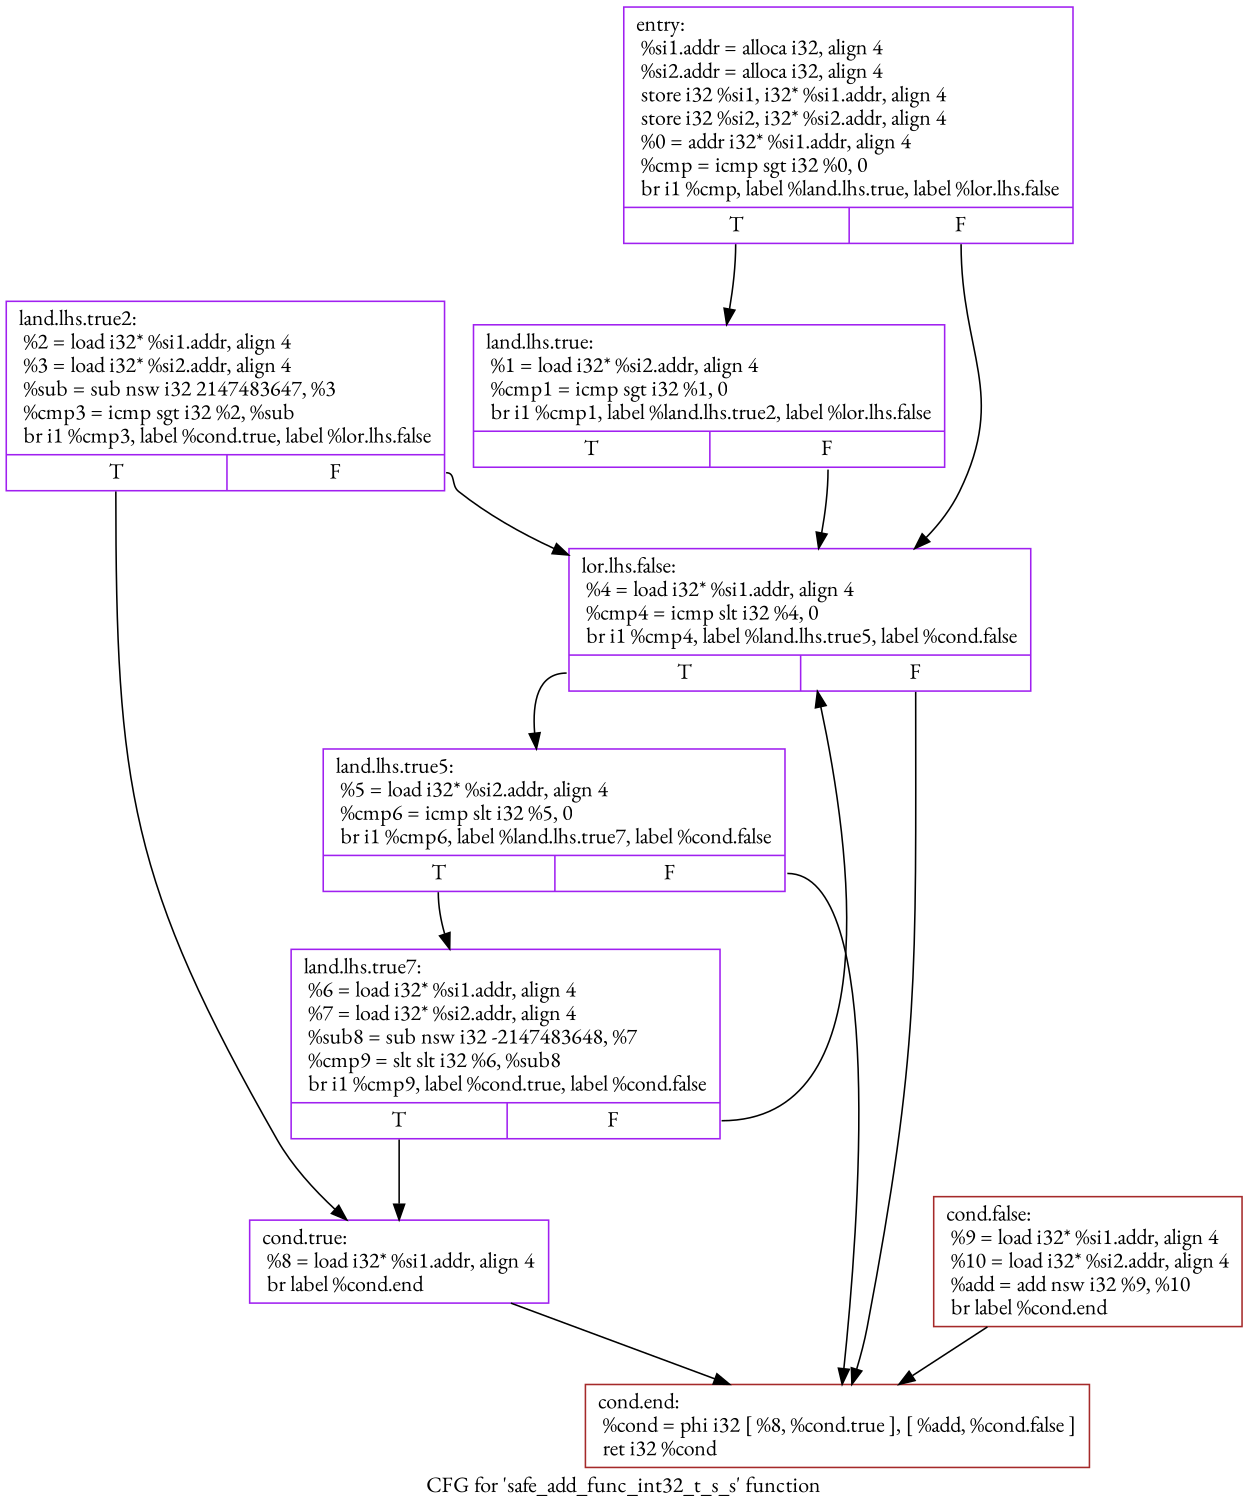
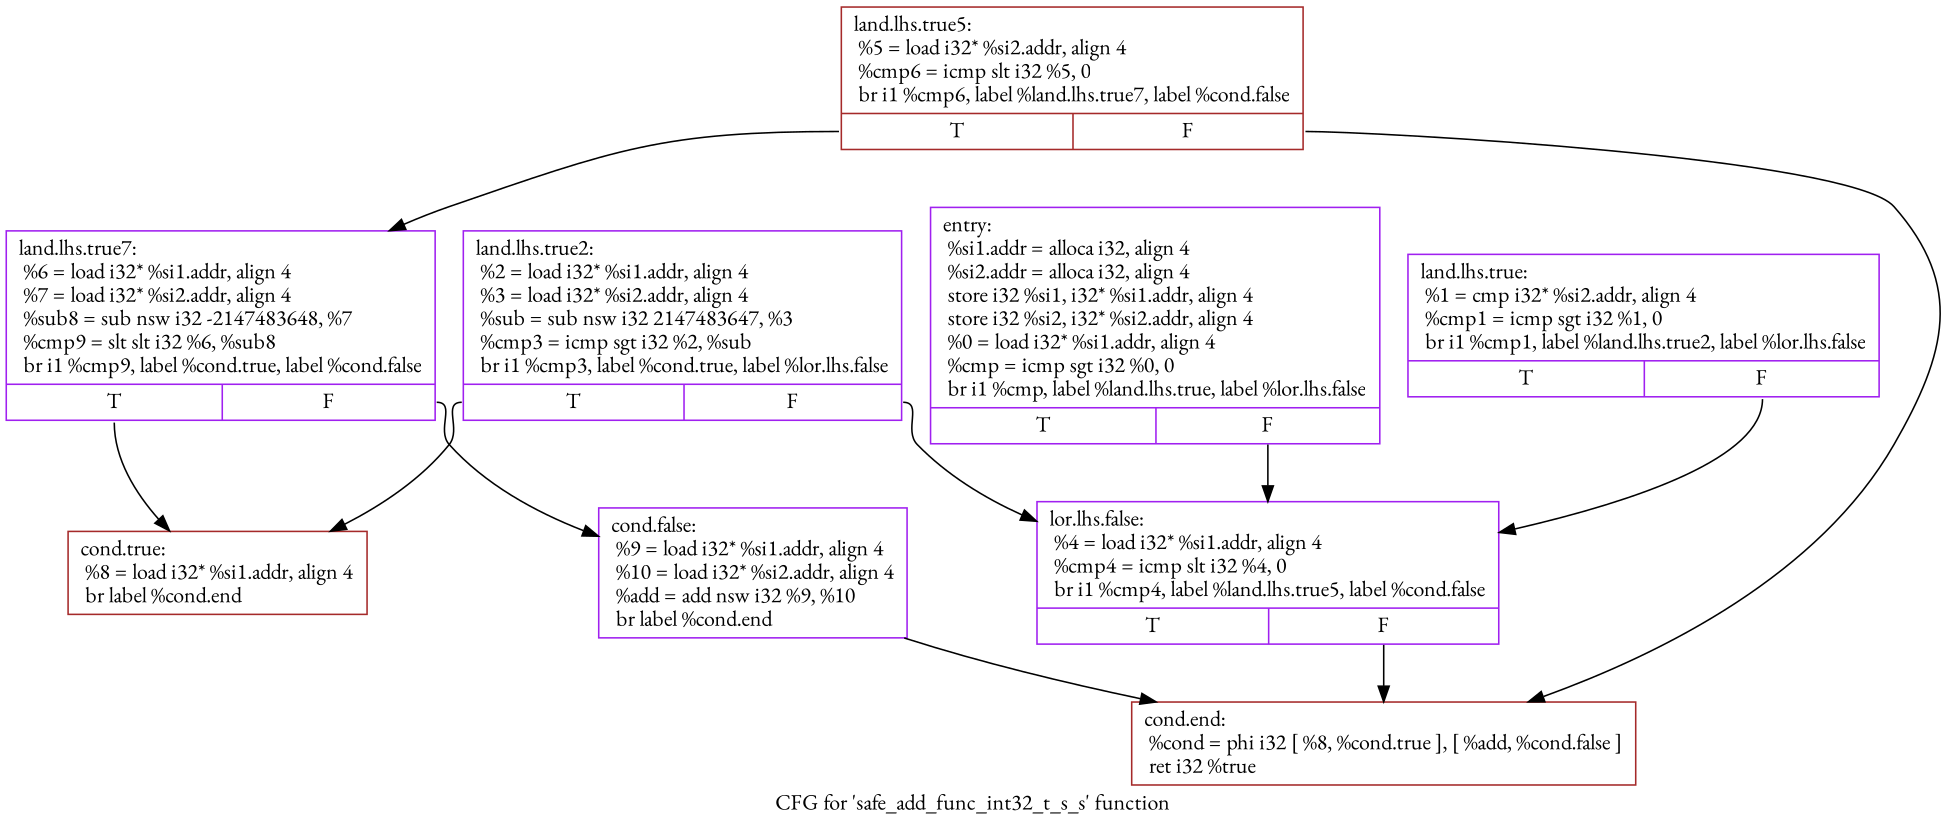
  digraph {
    fontname="EB Garamond"
    label="CFG for 'safe_add_func_int32_t_s_s' function"
    node [color=purple fontname="EB Garamond" shape=record]
    edge [fontname="EB Garamond" tailport=s0]
-   n1 [label="{entry:\l  %si1.addr = alloca i32, align 4\l  %si2.addr = alloca i32, align 4\l  store i32 %si1, i32* %si1.addr, align 4\l  store i32 %si2, i32* %si2.addr, align 4\l  %0 = addr i32* %si1.addr, align 4\l  %cmp = icmp sgt i32 %0, 0\l  br i1 %cmp, label %land.lhs.true, label %lor.lhs.false\l|{<s0>T|<s1>F}}"]
-   n2 [label="{land.lhs.true:                                    \l  %1 = load i32* %si2.addr, align 4\l  %cmp1 = icmp sgt i32 %1, 0\l  br i1 %cmp1, label %land.lhs.true2, label %lor.lhs.false\l|{<s0>T|<s1>F}}"]
+   n1 [label="{entry:\l  %si1.addr = alloca i32, align 4\l  %si2.addr = alloca i32, align 4\l  store i32 %si1, i32* %si1.addr, align 4\l  store i32 %si2, i32* %si2.addr, align 4\l  %0 = load i32* %si1.addr, align 4\l  %cmp = icmp sgt i32 %0, 0\l  br i1 %cmp, label %land.lhs.true, label %lor.lhs.false\l|{<s0>T|<s1>F}}"]
+   n2 [label="{land.lhs.true:                                    \l  %1 = cmp i32* %si2.addr, align 4\l  %cmp1 = icmp sgt i32 %1, 0\l  br i1 %cmp1, label %land.lhs.true2, label %lor.lhs.false\l|{<s0>T|<s1>F}}"]
    n3 [label="{lor.lhs.false:                                    \l  %4 = load i32* %si1.addr, align 4\l  %cmp4 = icmp slt i32 %4, 0\l  br i1 %cmp4, label %land.lhs.true5, label %cond.false\l|{<s0>T|<s1>F}}"]
-   n4 [label="{land.lhs.true5:                                   \l  %5 = load i32* %si2.addr, align 4\l  %cmp6 = icmp slt i32 %5, 0\l  br i1 %cmp6, label %land.lhs.true7, label %cond.false\l|{<s0>T|<s1>F}}"]
-   n5 [color=brown label="{cond.end:                                         \l  %cond = phi i32 [ %8, %cond.true ], [ %add, %cond.false ]\l  ret i32 %cond\l}"]
+   n4 [color=brown label="{land.lhs.true5:                                   \l  %5 = load i32* %si2.addr, align 4\l  %cmp6 = icmp slt i32 %5, 0\l  br i1 %cmp6, label %land.lhs.true7, label %cond.false\l|{<s0>T|<s1>F}}"]
+   n5 [color=brown label="{cond.end:                                         \l  %cond = phi i32 [ %8, %cond.true ], [ %add, %cond.false ]\l  ret i32 %true\l}"]
    n6 [label="{land.lhs.true2:                                   \l  %2 = load i32* %si1.addr, align 4\l  %3 = load i32* %si2.addr, align 4\l  %sub = sub nsw i32 2147483647, %3\l  %cmp3 = icmp sgt i32 %2, %sub\l  br i1 %cmp3, label %cond.true, label %lor.lhs.false\l|{<s0>T|<s1>F}}"]
-   n7 [label="{cond.true:                                        \l  %8 = load i32* %si1.addr, align 4\l  br label %cond.end\l}"]
+   n7 [color=brown label="{cond.true:                                        \l  %8 = load i32* %si1.addr, align 4\l  br label %cond.end\l}"]
    n8 [label="{land.lhs.true7:                                   \l  %6 = load i32* %si1.addr, align 4\l  %7 = load i32* %si2.addr, align 4\l  %sub8 = sub nsw i32 -2147483648, %7\l  %cmp9 = slt slt i32 %6, %sub8\l  br i1 %cmp9, label %cond.true, label %cond.false\l|{<s0>T|<s1>F}}"]
-   n9 [color=brown label="{cond.false:                                       \l  %9 = load i32* %si1.addr, align 4\l  %10 = load i32* %si2.addr, align 4\l  %add = add nsw i32 %9, %10\l  br label %cond.end\l}"]
-   n1 -> n2
+   n9 [label="{cond.false:                                       \l  %9 = load i32* %si1.addr, align 4\l  %10 = load i32* %si2.addr, align 4\l  %add = add nsw i32 %9, %10\l  br label %cond.end\l}"]
    n1 -> n3 [tailport=s1]
    n2 -> n3 [tailport=s1]
-   n3 -> n4
    n3 -> n5 [tailport=s1]
    n4 -> n5 [tailport=s1]
    n4 -> n8
    n6 -> n3 [tailport=s1]
    n6 -> n7
-   n7 -> n5
    n8 -> n7
-   n8 -> n3 [tailport=s1]
+   n8 -> n9 [tailport=s1]
    n9 -> n5
  }
